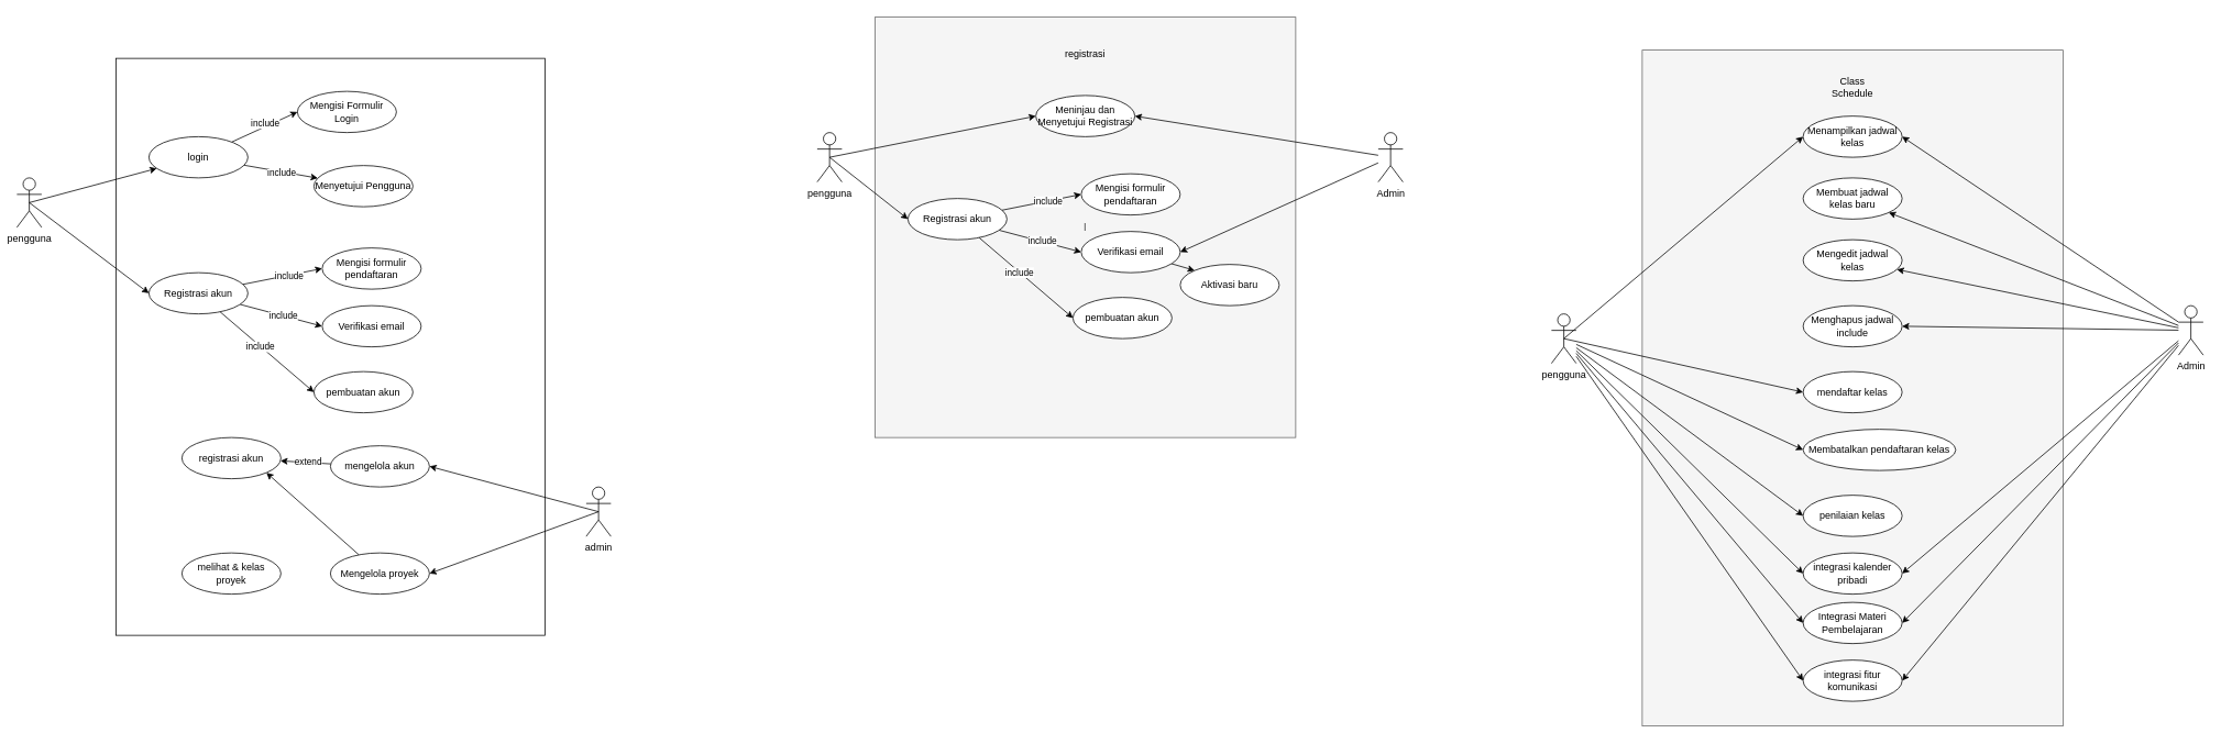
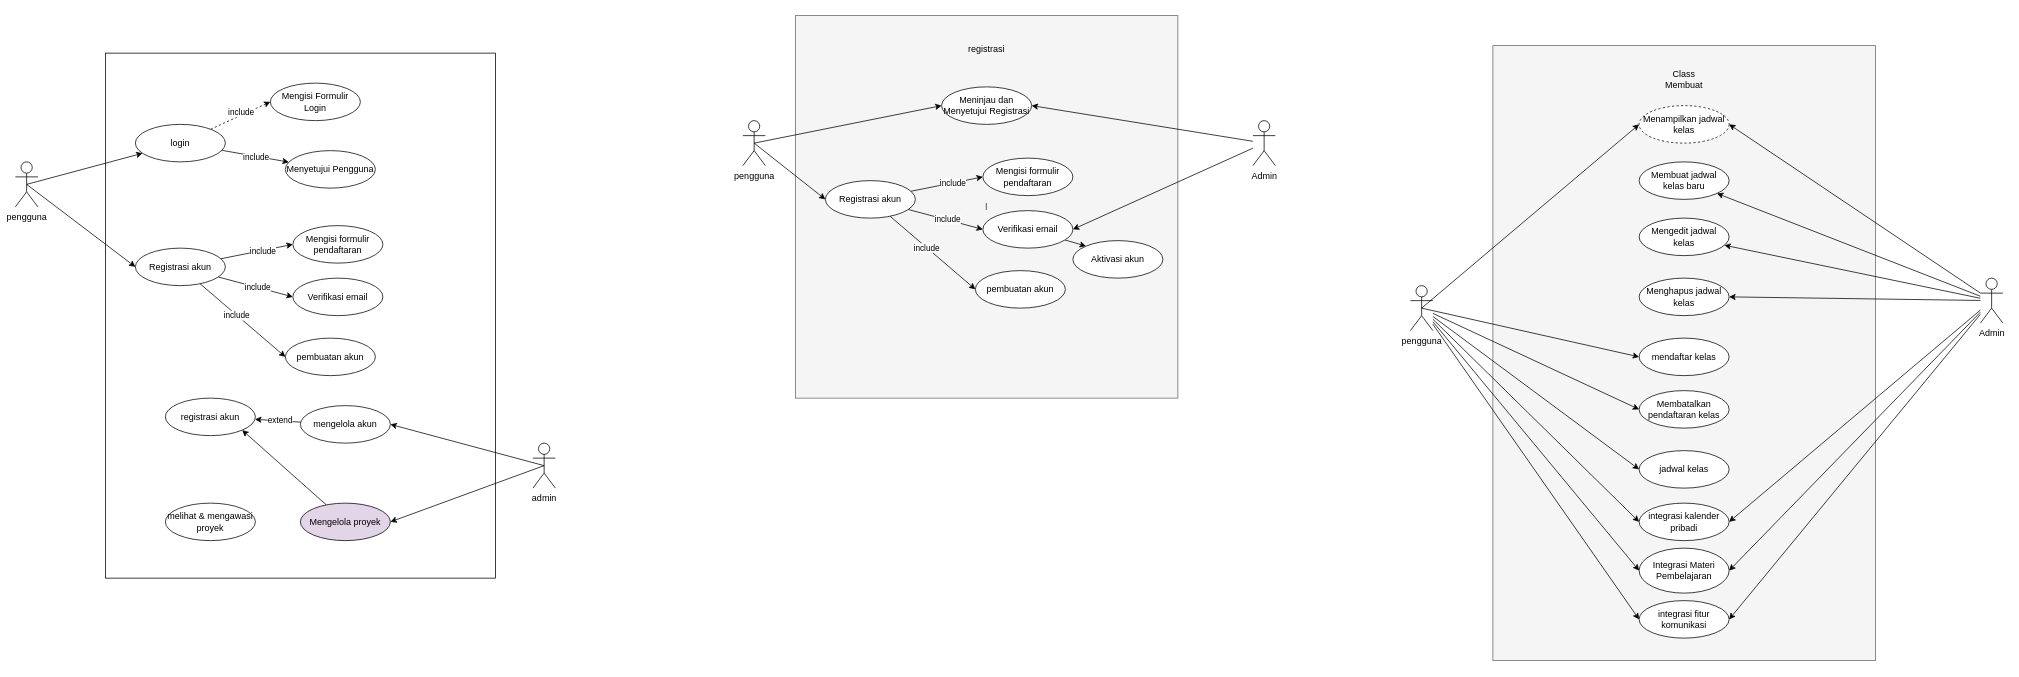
  <mxCell id="0" />
  <mxCell id="1" parent="0" />
  <mxCell id="2" value="l" style="rounded=0;whiteSpace=wrap;html=1;fillColor=#f5f5f5;strokeColor=#666666;fontColor=#333333;" vertex="1" parent="1"><mxGeometry x="1060" y="20" width="510" height="510" as="geometry" /></mxCell>
  <mxCell id="3" value="" style="rounded=0;whiteSpace=wrap;html=1;" vertex="1" parent="1"><mxGeometry x="140" y="70" width="520" height="700" as="geometry" /></mxCell>
  <mxCell id="4" style="rounded=0;orthogonalLoop=1;jettySize=auto;html=1;exitX=0.5;exitY=0.5;exitDx=0;exitDy=0;exitPerimeter=0;" edge="1" parent="1" source="6" target="11"><mxGeometry relative="1" as="geometry" /></mxCell>
  <mxCell id="5" style="rounded=0;orthogonalLoop=1;jettySize=auto;html=1;entryX=0;entryY=0.5;entryDx=0;entryDy=0;exitX=0.5;exitY=0.5;exitDx=0;exitDy=0;exitPerimeter=0;" edge="1" parent="1" source="6" target="20"><mxGeometry relative="1" as="geometry" /></mxCell>
  <mxCell id="6" value="pengguna" style="shape=umlActor;verticalLabelPosition=bottom;verticalAlign=top;html=1;outlineConnect=0;" vertex="1" parent="1"><mxGeometry x="20" y="215" width="30" height="60" as="geometry" /></mxCell>
- <mxCell id="7" style="rounded=0;orthogonalLoop=1;jettySize=auto;html=1;entryX=0;entryY=0.5;entryDx=0;entryDy=0;endArrow=classic;endFill=1;" edge="1" parent="1" source="11" target="13"><mxGeometry relative="1" as="geometry" /></mxCell>
+ <mxCell id="7" style="rounded=0;orthogonalLoop=1;jettySize=auto;html=1;entryX=0;entryY=0.5;entryDx=0;entryDy=0;endArrow=classic;endFill=1;dashed=1;" edge="1" parent="1" source="11" target="13"><mxGeometry relative="1" as="geometry" /></mxCell>
  <mxCell id="8" value="include" style="edgeLabel;html=1;align=center;verticalAlign=middle;resizable=0;points=[];" vertex="1" connectable="0" parent="7"><mxGeometry x="0.155" y="2" relative="1" as="geometry"><mxPoint x="-5" as="offset" /></mxGeometry></mxCell>
  <mxCell id="9" style="rounded=0;orthogonalLoop=1;jettySize=auto;html=1;" edge="1" parent="1" source="11" target="12"><mxGeometry relative="1" as="geometry" /></mxCell>
  <mxCell id="10" value="include" style="edgeLabel;html=1;align=center;verticalAlign=middle;resizable=0;points=[];" vertex="1" connectable="0" parent="9"><mxGeometry x="0.255" y="1" relative="1" as="geometry"><mxPoint x="-11" as="offset" /></mxGeometry></mxCell>
  <mxCell id="11" value="login" style="ellipse;whiteSpace=wrap;html=1;" vertex="1" parent="1"><mxGeometry x="180" y="165" width="120" height="50" as="geometry" /></mxCell>
  <mxCell id="12" value="Menyetujui Pengguna" style="ellipse;whiteSpace=wrap;html=1;" vertex="1" parent="1"><mxGeometry x="380" y="200" width="120" height="50" as="geometry" /></mxCell>
  <mxCell id="13" value="Mengisi Formulir Login" style="ellipse;whiteSpace=wrap;html=1;" vertex="1" parent="1"><mxGeometry x="360" y="110" width="120" height="50" as="geometry" /></mxCell>
  <mxCell id="14" style="rounded=0;orthogonalLoop=1;jettySize=auto;html=1;entryX=0;entryY=0.5;entryDx=0;entryDy=0;" edge="1" parent="1" source="20" target="23"><mxGeometry relative="1" as="geometry" /></mxCell>
  <mxCell id="15" value="include" style="edgeLabel;html=1;align=center;verticalAlign=middle;resizable=0;points=[];" vertex="1" connectable="0" parent="14"><mxGeometry x="0.15" relative="1" as="geometry"><mxPoint as="offset" /></mxGeometry></mxCell>
  <mxCell id="16" style="rounded=0;orthogonalLoop=1;jettySize=auto;html=1;entryX=0;entryY=0.5;entryDx=0;entryDy=0;" edge="1" parent="1" source="20" target="22"><mxGeometry relative="1" as="geometry" /></mxCell>
  <mxCell id="17" value="include" style="edgeLabel;html=1;align=center;verticalAlign=middle;resizable=0;points=[];" vertex="1" connectable="0" parent="16"><mxGeometry x="0.045" y="1" relative="1" as="geometry"><mxPoint as="offset" /></mxGeometry></mxCell>
  <mxCell id="18" style="rounded=0;orthogonalLoop=1;jettySize=auto;html=1;entryX=0;entryY=0.5;entryDx=0;entryDy=0;" edge="1" parent="1" source="20" target="21"><mxGeometry relative="1" as="geometry" /></mxCell>
  <mxCell id="19" value="include" style="edgeLabel;html=1;align=center;verticalAlign=middle;resizable=0;points=[];" vertex="1" connectable="0" parent="18"><mxGeometry x="-0.147" y="-1" relative="1" as="geometry"><mxPoint as="offset" /></mxGeometry></mxCell>
  <mxCell id="20" value="Registrasi akun" style="ellipse;whiteSpace=wrap;html=1;" vertex="1" parent="1"><mxGeometry x="180" y="330" width="120" height="50" as="geometry" /></mxCell>
  <mxCell id="21" value="pembuatan akun" style="ellipse;whiteSpace=wrap;html=1;" vertex="1" parent="1"><mxGeometry x="380" y="450" width="120" height="50" as="geometry" /></mxCell>
  <mxCell id="22" value="Verifikasi email" style="ellipse;whiteSpace=wrap;html=1;" vertex="1" parent="1"><mxGeometry x="390" y="370" width="120" height="50" as="geometry" /></mxCell>
  <mxCell id="23" value="Mengisi formulir pendaftaran" style="ellipse;whiteSpace=wrap;html=1;" vertex="1" parent="1"><mxGeometry x="390" y="300" width="120" height="50" as="geometry" /></mxCell>
  <mxCell id="24" style="rounded=0;orthogonalLoop=1;jettySize=auto;html=1;entryX=1;entryY=0.5;entryDx=0;entryDy=0;exitX=0.5;exitY=0.5;exitDx=0;exitDy=0;exitPerimeter=0;" edge="1" parent="1" source="25" target="30"><mxGeometry relative="1" as="geometry" /></mxCell>
  <mxCell id="25" value="admin" style="shape=umlActor;verticalLabelPosition=bottom;verticalAlign=top;html=1;outlineConnect=0;" vertex="1" parent="1"><mxGeometry x="710" y="590" width="30" height="60" as="geometry" /></mxCell>
  <mxCell id="26" style="rounded=0;orthogonalLoop=1;jettySize=auto;html=1;entryX=1;entryY=1;entryDx=0;entryDy=0;" edge="1" parent="1" source="27" target="33"><mxGeometry relative="1" as="geometry" /></mxCell>
- <mxCell id="27" value="Mengelola proyek" style="ellipse;whiteSpace=wrap;html=1;" vertex="1" parent="1"><mxGeometry x="400" y="670" width="120" height="50" as="geometry" /></mxCell>
+ <mxCell id="27" value="Mengelola proyek" style="ellipse;whiteSpace=wrap;html=1;fillColor=#e1d5e7;" vertex="1" parent="1"><mxGeometry x="400" y="670" width="120" height="50" as="geometry" /></mxCell>
  <mxCell id="28" style="rounded=0;orthogonalLoop=1;jettySize=auto;html=1;" edge="1" parent="1" source="30" target="33"><mxGeometry relative="1" as="geometry" /></mxCell>
  <mxCell id="29" value="extend" style="edgeLabel;html=1;align=center;verticalAlign=middle;resizable=0;points=[];" vertex="1" connectable="0" parent="28"><mxGeometry x="0.184" y="1" relative="1" as="geometry"><mxPoint x="8" y="-2" as="offset" /></mxGeometry></mxCell>
  <mxCell id="30" value="mengelola akun" style="ellipse;whiteSpace=wrap;html=1;" vertex="1" parent="1"><mxGeometry x="400" y="540" width="120" height="50" as="geometry" /></mxCell>
  <mxCell id="31" style="rounded=0;orthogonalLoop=1;jettySize=auto;html=1;entryX=1;entryY=0.5;entryDx=0;entryDy=0;exitX=0.5;exitY=0.5;exitDx=0;exitDy=0;exitPerimeter=0;" edge="1" parent="1" source="25" target="27"><mxGeometry relative="1" as="geometry"><mxPoint x="735" y="630" as="sourcePoint" /><mxPoint x="530" y="575" as="targetPoint" /></mxGeometry></mxCell>
- <mxCell id="32" value="melihat &amp;amp; kelas proyek" style="ellipse;whiteSpace=wrap;html=1;" vertex="1" parent="1"><mxGeometry x="220" y="670" width="120" height="50" as="geometry" /></mxCell>
+ <mxCell id="32" value="melihat &amp;amp; mengawasi proyek" style="ellipse;whiteSpace=wrap;html=1;" vertex="1" parent="1"><mxGeometry x="220" y="670" width="120" height="50" as="geometry" /></mxCell>
  <mxCell id="33" value="registrasi akun" style="ellipse;whiteSpace=wrap;html=1;" vertex="1" parent="1"><mxGeometry x="220" y="530" width="120" height="50" as="geometry" /></mxCell>
  <mxCell id="34" value="registrasi" style="text;html=1;align=center;verticalAlign=middle;whiteSpace=wrap;rounded=0;" vertex="1" parent="1"><mxGeometry x="1285" y="50" width="60" height="30" as="geometry" /></mxCell>
  <mxCell id="35" style="rounded=0;orthogonalLoop=1;jettySize=auto;html=1;entryX=0;entryY=0.5;entryDx=0;entryDy=0;" edge="1" source="41" target="45" parent="1"><mxGeometry relative="1" as="geometry" /></mxCell>
  <mxCell id="36" value="include" style="edgeLabel;html=1;align=center;verticalAlign=middle;resizable=0;points=[];" vertex="1" connectable="0" parent="35"><mxGeometry x="0.15" relative="1" as="geometry"><mxPoint as="offset" /></mxGeometry></mxCell>
  <mxCell id="37" style="rounded=0;orthogonalLoop=1;jettySize=auto;html=1;entryX=0;entryY=0.5;entryDx=0;entryDy=0;" edge="1" source="41" target="44" parent="1"><mxGeometry relative="1" as="geometry" /></mxCell>
  <mxCell id="38" value="include" style="edgeLabel;html=1;align=center;verticalAlign=middle;resizable=0;points=[];" vertex="1" connectable="0" parent="37"><mxGeometry x="0.045" y="1" relative="1" as="geometry"><mxPoint as="offset" /></mxGeometry></mxCell>
  <mxCell id="39" style="rounded=0;orthogonalLoop=1;jettySize=auto;html=1;entryX=0;entryY=0.5;entryDx=0;entryDy=0;" edge="1" source="41" target="42" parent="1"><mxGeometry relative="1" as="geometry" /></mxCell>
  <mxCell id="40" value="include" style="edgeLabel;html=1;align=center;verticalAlign=middle;resizable=0;points=[];" vertex="1" connectable="0" parent="39"><mxGeometry x="-0.147" y="-1" relative="1" as="geometry"><mxPoint as="offset" /></mxGeometry></mxCell>
  <mxCell id="41" value="Registrasi akun" style="ellipse;whiteSpace=wrap;html=1;" vertex="1" parent="1"><mxGeometry x="1100" y="240" width="120" height="50" as="geometry" /></mxCell>
  <mxCell id="42" value="pembuatan akun" style="ellipse;whiteSpace=wrap;html=1;" vertex="1" parent="1"><mxGeometry x="1300" y="360" width="120" height="50" as="geometry" /></mxCell>
  <mxCell id="43" style="rounded=0;orthogonalLoop=1;jettySize=auto;html=1;entryX=0;entryY=0;entryDx=0;entryDy=0;" edge="1" parent="1" source="44" target="49"><mxGeometry relative="1" as="geometry" /></mxCell>
  <mxCell id="44" value="Verifikasi email" style="ellipse;whiteSpace=wrap;html=1;" vertex="1" parent="1"><mxGeometry x="1310" y="280" width="120" height="50" as="geometry" /></mxCell>
  <mxCell id="45" value="Mengisi formulir pendaftaran" style="ellipse;whiteSpace=wrap;html=1;" vertex="1" parent="1"><mxGeometry x="1310" y="210" width="120" height="50" as="geometry" /></mxCell>
  <mxCell id="46" style="rounded=0;orthogonalLoop=1;jettySize=auto;html=1;entryX=0;entryY=0.5;entryDx=0;entryDy=0;exitX=0.5;exitY=0.5;exitDx=0;exitDy=0;exitPerimeter=0;" edge="1" parent="1" source="47" target="50"><mxGeometry relative="1" as="geometry" /></mxCell>
  <mxCell id="47" value="pengguna" style="shape=umlActor;verticalLabelPosition=bottom;verticalAlign=top;html=1;outlineConnect=0;" vertex="1" parent="1"><mxGeometry x="990" y="160" width="30" height="60" as="geometry" /></mxCell>
  <mxCell id="48" style="rounded=0;orthogonalLoop=1;jettySize=auto;html=1;entryX=0;entryY=0.5;entryDx=0;entryDy=0;exitX=0.5;exitY=0.5;exitDx=0;exitDy=0;exitPerimeter=0;" edge="1" source="47" parent="1" target="41"><mxGeometry relative="1" as="geometry"><mxPoint x="1130" y="275" as="targetPoint" /></mxGeometry></mxCell>
- <mxCell id="49" value="Aktivasi baru" style="ellipse;whiteSpace=wrap;html=1;" vertex="1" parent="1"><mxGeometry x="1430" y="320" width="120" height="50" as="geometry" /></mxCell>
+ <mxCell id="49" value="Aktivasi akun" style="ellipse;whiteSpace=wrap;html=1;" vertex="1" parent="1"><mxGeometry x="1430" y="320" width="120" height="50" as="geometry" /></mxCell>
  <mxCell id="50" value="Meninjau dan Menyetujui Registrasi" style="ellipse;whiteSpace=wrap;html=1;" vertex="1" parent="1"><mxGeometry x="1255" y="115" width="120" height="50" as="geometry" /></mxCell>
  <mxCell id="51" style="rounded=0;orthogonalLoop=1;jettySize=auto;html=1;entryX=1;entryY=0.5;entryDx=0;entryDy=0;" edge="1" parent="1" source="53" target="44"><mxGeometry relative="1" as="geometry" /></mxCell>
  <mxCell id="52" style="rounded=0;orthogonalLoop=1;jettySize=auto;html=1;entryX=1;entryY=0.5;entryDx=0;entryDy=0;" edge="1" parent="1" source="53" target="50"><mxGeometry relative="1" as="geometry" /></mxCell>
  <mxCell id="53" value="Admin" style="shape=umlActor;verticalLabelPosition=bottom;verticalAlign=top;html=1;outlineConnect=0;" vertex="1" parent="1"><mxGeometry x="1670" y="160" width="30" height="60" as="geometry" /></mxCell>
  <mxCell id="54" value="l" style="rounded=0;whiteSpace=wrap;html=1;fillColor=#f5f5f5;strokeColor=#666666;fontColor=#333333;" vertex="1" parent="1"><mxGeometry x="1990" y="60" width="510" height="820" as="geometry" /></mxCell>
- <mxCell id="55" value="Class Schedule" style="text;html=1;align=center;verticalAlign=middle;whiteSpace=wrap;rounded=0;" vertex="1" parent="1"><mxGeometry x="2215" y="90" width="60" height="30" as="geometry" /></mxCell>
+ <mxCell id="55" value="Class Membuat" style="text;html=1;align=center;verticalAlign=middle;whiteSpace=wrap;rounded=0;" vertex="1" parent="1"><mxGeometry x="2215" y="90" width="60" height="30" as="geometry" /></mxCell>
  <mxCell id="56" value="mendaftar kelas" style="ellipse;whiteSpace=wrap;html=1;" vertex="1" parent="1"><mxGeometry x="2185" y="450" width="120" height="50" as="geometry" /></mxCell>
- <mxCell id="57" value="penilaian kelas" style="ellipse;whiteSpace=wrap;html=1;" vertex="1" parent="1"><mxGeometry x="2185" y="600" width="120" height="50" as="geometry" /></mxCell>
- <mxCell id="58" value="Membatalkan pendaftaran kelas" style="ellipse;whiteSpace=wrap;html=1;" vertex="1" parent="1"><mxGeometry x="2185" y="520" width="185" height="50" as="geometry" /></mxCell>
+ <mxCell id="57" value="jadwal kelas" style="ellipse;whiteSpace=wrap;html=1;" vertex="1" parent="1"><mxGeometry x="2185" y="600" width="120" height="50" as="geometry" /></mxCell>
+ <mxCell id="58" value="Membatalkan pendaftaran kelas" style="ellipse;whiteSpace=wrap;html=1;" vertex="1" parent="1"><mxGeometry x="2185" y="520" width="120" height="50" as="geometry" /></mxCell>
  <mxCell id="59" style="rounded=0;orthogonalLoop=1;jettySize=auto;html=1;entryX=0;entryY=0.5;entryDx=0;entryDy=0;exitX=0.5;exitY=0.5;exitDx=0;exitDy=0;exitPerimeter=0;" edge="1" source="65" target="67" parent="1"><mxGeometry relative="1" as="geometry" /></mxCell>
  <mxCell id="60" style="rounded=0;orthogonalLoop=1;jettySize=auto;html=1;entryX=0;entryY=0.5;entryDx=0;entryDy=0;" edge="1" parent="1" source="65" target="58"><mxGeometry relative="1" as="geometry" /></mxCell>
  <mxCell id="61" style="rounded=0;orthogonalLoop=1;jettySize=auto;html=1;entryX=0;entryY=0.5;entryDx=0;entryDy=0;" edge="1" parent="1" source="65" target="57"><mxGeometry relative="1" as="geometry" /></mxCell>
  <mxCell id="62" style="rounded=0;orthogonalLoop=1;jettySize=auto;html=1;entryX=0;entryY=0.5;entryDx=0;entryDy=0;" edge="1" parent="1" source="65" target="75"><mxGeometry relative="1" as="geometry" /></mxCell>
  <mxCell id="63" style="rounded=0;orthogonalLoop=1;jettySize=auto;html=1;entryX=0;entryY=0.5;entryDx=0;entryDy=0;" edge="1" parent="1" source="65" target="76"><mxGeometry relative="1" as="geometry" /></mxCell>
  <mxCell id="64" style="rounded=0;orthogonalLoop=1;jettySize=auto;html=1;entryX=0;entryY=0.5;entryDx=0;entryDy=0;" edge="1" parent="1" source="65" target="77"><mxGeometry relative="1" as="geometry" /></mxCell>
  <mxCell id="65" value="pengguna" style="shape=umlActor;verticalLabelPosition=bottom;verticalAlign=top;html=1;outlineConnect=0;" vertex="1" parent="1"><mxGeometry x="1880" y="380" width="30" height="60" as="geometry" /></mxCell>
  <mxCell id="66" style="rounded=0;orthogonalLoop=1;jettySize=auto;html=1;entryX=0;entryY=0.5;entryDx=0;entryDy=0;exitX=0.5;exitY=0.5;exitDx=0;exitDy=0;exitPerimeter=0;" edge="1" source="65" target="56" parent="1"><mxGeometry relative="1" as="geometry"><mxPoint x="2060" y="315" as="targetPoint" /></mxGeometry></mxCell>
- <mxCell id="67" value="Menampilkan jadwal kelas" style="ellipse;whiteSpace=wrap;html=1;" vertex="1" parent="1"><mxGeometry x="2185" y="140" width="120" height="50" as="geometry" /></mxCell>
+ <mxCell id="67" value="Menampilkan jadwal kelas" style="ellipse;whiteSpace=wrap;html=1;dashed=1;" vertex="1" parent="1"><mxGeometry x="2185" y="140" width="120" height="50" as="geometry" /></mxCell>
  <mxCell id="68" style="rounded=0;orthogonalLoop=1;jettySize=auto;html=1;entryX=1;entryY=0.5;entryDx=0;entryDy=0;" edge="1" source="74" target="67" parent="1"><mxGeometry relative="1" as="geometry"><mxPoint x="2470" y="250" as="targetPoint" /></mxGeometry></mxCell>
  <mxCell id="69" style="rounded=0;orthogonalLoop=1;jettySize=auto;html=1;" edge="1" parent="1" source="74" target="78"><mxGeometry relative="1" as="geometry" /></mxCell>
  <mxCell id="70" style="rounded=0;orthogonalLoop=1;jettySize=auto;html=1;entryX=1;entryY=0.5;entryDx=0;entryDy=0;" edge="1" parent="1" source="74" target="75"><mxGeometry relative="1" as="geometry" /></mxCell>
  <mxCell id="71" style="rounded=0;orthogonalLoop=1;jettySize=auto;html=1;entryX=1;entryY=0.5;entryDx=0;entryDy=0;" edge="1" parent="1" source="74" target="76"><mxGeometry relative="1" as="geometry" /></mxCell>
  <mxCell id="72" style="rounded=0;orthogonalLoop=1;jettySize=auto;html=1;entryX=1;entryY=0.5;entryDx=0;entryDy=0;" edge="1" parent="1" source="74" target="77"><mxGeometry relative="1" as="geometry" /></mxCell>
  <mxCell id="73" style="rounded=0;orthogonalLoop=1;jettySize=auto;html=1;entryX=1;entryY=0.5;entryDx=0;entryDy=0;" edge="1" parent="1" source="74" target="81"><mxGeometry relative="1" as="geometry" /></mxCell>
  <mxCell id="74" value="Admin" style="shape=umlActor;verticalLabelPosition=bottom;verticalAlign=top;html=1;outlineConnect=0;" vertex="1" parent="1"><mxGeometry x="2640" y="370" width="30" height="60" as="geometry" /></mxCell>
  <mxCell id="75" value="integrasi kalender pribadi" style="ellipse;whiteSpace=wrap;html=1;" vertex="1" parent="1"><mxGeometry x="2185" y="670" width="120" height="50" as="geometry" /></mxCell>
- <mxCell id="76" value="Integrasi Materi Pembelajaran" style="ellipse;whiteSpace=wrap;html=1;" vertex="1" parent="1"><mxGeometry x="2185" y="730" width="120" height="50" as="geometry" /></mxCell>
+ <mxCell id="76" value="Integrasi Materi Pembelajaran" style="ellipse;whiteSpace=wrap;html=1;" vertex="1" parent="1"><mxGeometry x="2185" y="730" width="120" height="60" as="geometry" /></mxCell>
  <mxCell id="77" value="integrasi fitur komunikasi" style="ellipse;whiteSpace=wrap;html=1;" vertex="1" parent="1"><mxGeometry x="2185" y="800" width="120" height="50" as="geometry" /></mxCell>
  <mxCell id="78" value="Membuat jadwal kelas baru" style="ellipse;whiteSpace=wrap;html=1;" vertex="1" parent="1"><mxGeometry x="2185" y="215" width="120" height="50" as="geometry" /></mxCell>
  <mxCell id="79" value="Mengedit jadwal kelas" style="ellipse;whiteSpace=wrap;html=1;" vertex="1" parent="1"><mxGeometry x="2185" y="290" width="120" height="50" as="geometry" /></mxCell>
  <mxCell id="80" style="rounded=0;orthogonalLoop=1;jettySize=auto;html=1;" edge="1" target="79" parent="1" source="74"><mxGeometry relative="1" as="geometry"><mxPoint x="2600" y="305" as="sourcePoint" /></mxGeometry></mxCell>
- <mxCell id="81" value="Menghapus jadwal include" style="ellipse;whiteSpace=wrap;html=1;" vertex="1" parent="1"><mxGeometry x="2185" y="370" width="120" height="50" as="geometry" /></mxCell>
+ <mxCell id="81" value="Menghapus jadwal kelas" style="ellipse;whiteSpace=wrap;html=1;" vertex="1" parent="1"><mxGeometry x="2185" y="370" width="120" height="50" as="geometry" /></mxCell>
